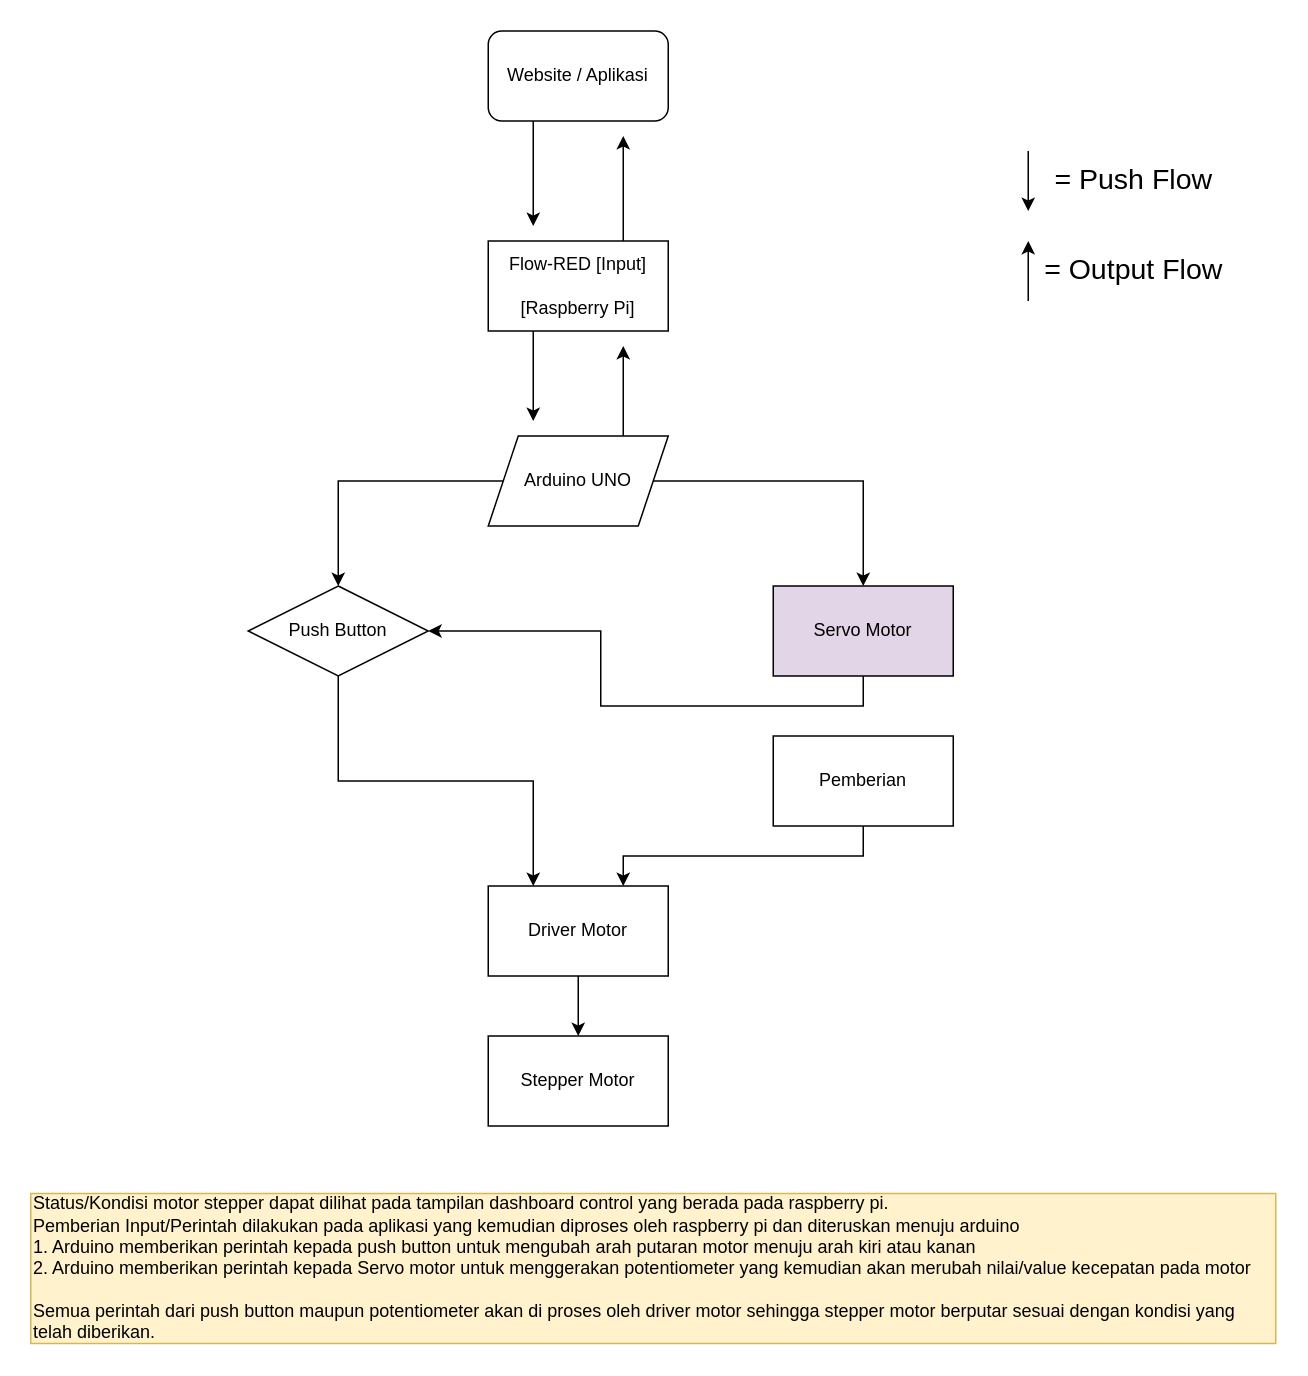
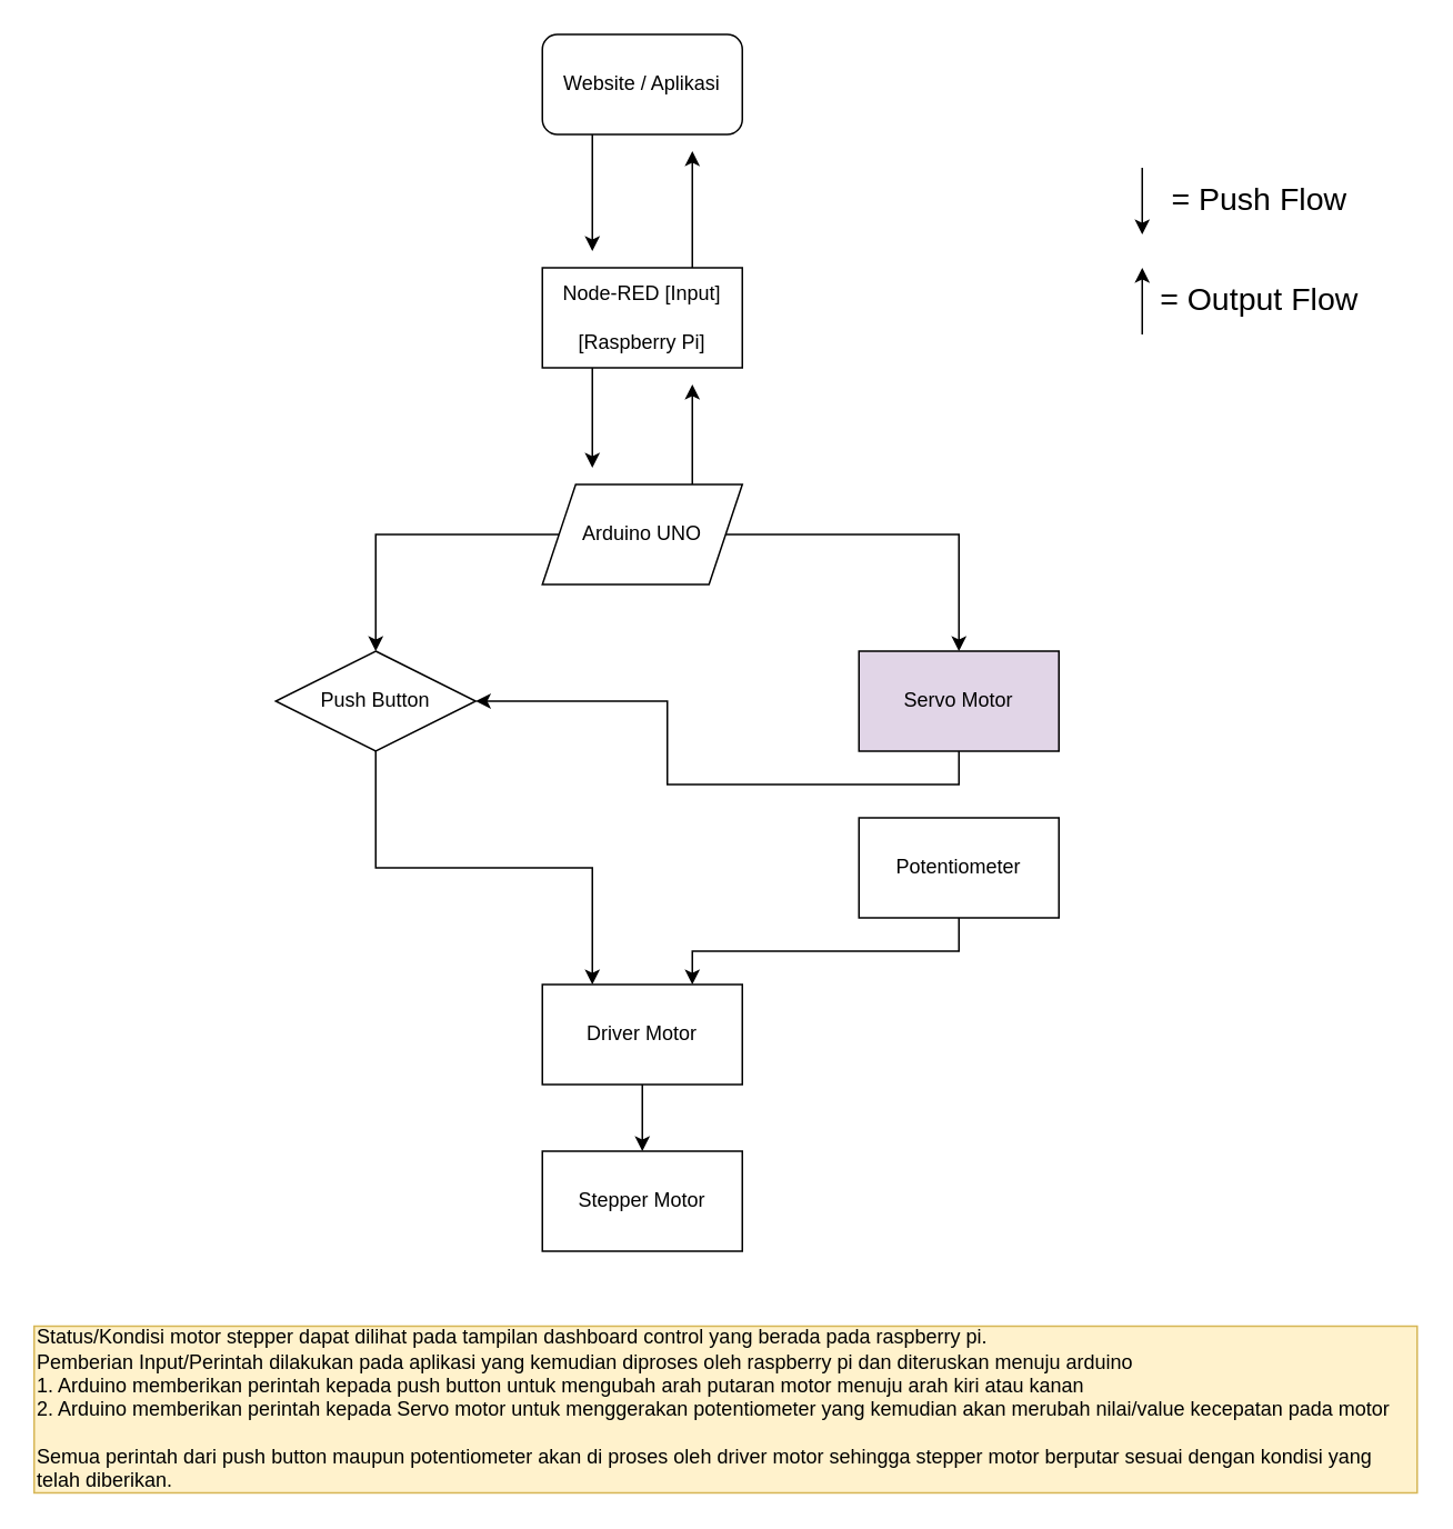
  <mxCell id="0" />
  <mxCell id="1" parent="0" />
  <mxCell id="2" style="edgeStyle=orthogonalEdgeStyle;rounded=0;orthogonalLoop=1;jettySize=auto;html=1;exitX=0.25;exitY=1;exitDx=0;exitDy=0;" parent="1" source="4" edge="1"><mxGeometry relative="1" as="geometry"><mxPoint x="355" y="280" as="targetPoint" /></mxGeometry></mxCell>
  <mxCell id="3" style="edgeStyle=orthogonalEdgeStyle;rounded=0;orthogonalLoop=1;jettySize=auto;html=1;exitX=0.75;exitY=0;exitDx=0;exitDy=0;" parent="1" source="4" edge="1"><mxGeometry relative="1" as="geometry"><mxPoint x="415" y="90" as="targetPoint" /></mxGeometry></mxCell>
- <mxCell id="4" value="Flow-RED [Input]&lt;br&gt;&lt;br&gt;[Raspberry Pi]" style="rounded=0;whiteSpace=wrap;html=1;" parent="1" vertex="1"><mxGeometry x="325" y="160" width="120" height="60" as="geometry" /></mxCell>
+ <mxCell id="4" value="Node-RED [Input]&lt;br&gt;&lt;br&gt;[Raspberry Pi]" style="rounded=0;whiteSpace=wrap;html=1;" parent="1" vertex="1"><mxGeometry x="325" y="160" width="120" height="60" as="geometry" /></mxCell>
  <mxCell id="5" style="edgeStyle=orthogonalEdgeStyle;rounded=0;orthogonalLoop=1;jettySize=auto;html=1;exitX=0.25;exitY=1;exitDx=0;exitDy=0;" parent="1" source="6" edge="1"><mxGeometry relative="1" as="geometry"><mxPoint x="355" y="150" as="targetPoint" /></mxGeometry></mxCell>
  <mxCell id="6" value="Website / Aplikasi" style="rounded=1;whiteSpace=wrap;html=1;" parent="1" vertex="1"><mxGeometry x="325" y="20" width="120" height="60" as="geometry" /></mxCell>
  <mxCell id="7" value="" style="edgeStyle=orthogonalEdgeStyle;rounded=0;orthogonalLoop=1;jettySize=auto;html=1;entryX=0.5;entryY=0;entryDx=0;entryDy=0;" parent="1" source="10" target="16" edge="1"><mxGeometry relative="1" as="geometry" /></mxCell>
  <mxCell id="8" style="edgeStyle=orthogonalEdgeStyle;rounded=0;orthogonalLoop=1;jettySize=auto;html=1;exitX=1;exitY=0.5;exitDx=0;exitDy=0;" parent="1" source="10" target="12" edge="1"><mxGeometry relative="1" as="geometry" /></mxCell>
  <mxCell id="9" style="edgeStyle=orthogonalEdgeStyle;rounded=0;orthogonalLoop=1;jettySize=auto;html=1;exitX=0.75;exitY=0;exitDx=0;exitDy=0;" parent="1" source="10" edge="1"><mxGeometry relative="1" as="geometry"><mxPoint x="415" y="230" as="targetPoint" /></mxGeometry></mxCell>
  <mxCell id="10" value="Arduino UNO" style="shape=parallelogram;perimeter=parallelogramPerimeter;whiteSpace=wrap;html=1;fixedSize=1;rounded=0;" parent="1" vertex="1"><mxGeometry x="325" y="290" width="120" height="60" as="geometry" /></mxCell>
  <mxCell id="11" style="edgeStyle=orthogonalEdgeStyle;rounded=0;orthogonalLoop=1;jettySize=auto;html=1;exitX=0.5;exitY=1;exitDx=0;exitDy=0;" parent="1" source="12" target="16" edge="1"><mxGeometry relative="1" as="geometry"><mxPoint x="575" y="480" as="targetPoint" /></mxGeometry></mxCell>
  <mxCell id="12" value="Servo Motor" style="rounded=0;whiteSpace=wrap;html=1;fillColor=#e1d5e7;" parent="1" vertex="1"><mxGeometry x="515" y="390" width="120" height="60" as="geometry" /></mxCell>
  <mxCell id="13" style="edgeStyle=orthogonalEdgeStyle;rounded=0;orthogonalLoop=1;jettySize=auto;html=1;exitX=0.5;exitY=1;exitDx=0;exitDy=0;entryX=0.75;entryY=0;entryDx=0;entryDy=0;" parent="1" source="14" target="18" edge="1"><mxGeometry relative="1" as="geometry" /></mxCell>
- <mxCell id="14" value="Pemberian" style="rounded=0;whiteSpace=wrap;html=1;" parent="1" vertex="1"><mxGeometry x="515" y="490" width="120" height="60" as="geometry" /></mxCell>
+ <mxCell id="14" value="Potentiometer" style="rounded=0;whiteSpace=wrap;html=1;" parent="1" vertex="1"><mxGeometry x="515" y="490" width="120" height="60" as="geometry" /></mxCell>
  <mxCell id="15" style="edgeStyle=orthogonalEdgeStyle;rounded=0;orthogonalLoop=1;jettySize=auto;html=1;exitX=0.5;exitY=1;exitDx=0;exitDy=0;entryX=0.25;entryY=0;entryDx=0;entryDy=0;" parent="1" source="16" target="18" edge="1"><mxGeometry relative="1" as="geometry" /></mxCell>
  <mxCell id="16" value="Push Button" style="rhombus;whiteSpace=wrap;html=1;" parent="1" vertex="1"><mxGeometry x="165" y="390" width="120" height="60" as="geometry" /></mxCell>
  <mxCell id="17" style="edgeStyle=orthogonalEdgeStyle;rounded=0;orthogonalLoop=1;jettySize=auto;html=1;exitX=0.5;exitY=1;exitDx=0;exitDy=0;entryX=0.5;entryY=0;entryDx=0;entryDy=0;" parent="1" source="18" target="19" edge="1"><mxGeometry relative="1" as="geometry" /></mxCell>
  <mxCell id="18" value="Driver Motor" style="rounded=0;whiteSpace=wrap;html=1;" parent="1" vertex="1"><mxGeometry x="325" y="590" width="120" height="60" as="geometry" /></mxCell>
  <mxCell id="19" value="Stepper Motor" style="rounded=0;whiteSpace=wrap;html=1;" parent="1" vertex="1"><mxGeometry x="325" y="690" width="120" height="60" as="geometry" /></mxCell>
  <mxCell id="20" value="" style="endArrow=classic;html=1;" parent="1" edge="1"><mxGeometry width="50" height="50" relative="1" as="geometry"><mxPoint x="685" y="100" as="sourcePoint" /><mxPoint x="685" y="140" as="targetPoint" /></mxGeometry></mxCell>
  <mxCell id="21" value="&lt;font style=&quot;font-size: 19px&quot;&gt;= Push Flow&lt;/font&gt;" style="text;html=1;align=center;verticalAlign=middle;resizable=0;points=[];autosize=1;" parent="1" vertex="1"><mxGeometry x="695" y="110" width="120" height="20" as="geometry" /></mxCell>
  <mxCell id="22" value="" style="endArrow=classic;html=1;" parent="1" edge="1"><mxGeometry width="50" height="50" relative="1" as="geometry"><mxPoint x="685" y="200" as="sourcePoint" /><mxPoint x="685" y="160" as="targetPoint" /></mxGeometry></mxCell>
  <mxCell id="23" value="&lt;font style=&quot;font-size: 19px&quot;&gt;= Output Flow&lt;/font&gt;" style="text;html=1;align=center;verticalAlign=middle;resizable=0;points=[];autosize=1;" parent="1" vertex="1"><mxGeometry x="690" y="170" width="130" height="20" as="geometry" /></mxCell>
  <mxCell id="24" value="&lt;div style=&quot;text-align: justify&quot;&gt;Status/Kondisi motor stepper dapat dilihat pada tampilan dashboard control yang berada pada raspberry pi.&lt;/div&gt;&lt;div style=&quot;text-align: justify&quot;&gt;Pemberian Input/Perintah dilakukan pada aplikasi yang kemudian diproses oleh raspberry pi dan diteruskan menuju arduino&lt;br&gt;1. Arduino memberikan perintah kepada push button untuk mengubah arah putaran motor menuju arah kiri atau kanan&lt;br&gt;2. Arduino memberikan perintah kepada Servo motor untuk menggerakan potentiometer yang kemudian akan merubah nilai/value kecepatan pada motor&lt;br&gt;&lt;br&gt;Semua perintah dari push button maupun potentiometer akan di proses oleh driver motor sehingga stepper motor berputar sesuai dengan kondisi yang&lt;/div&gt;&lt;div style=&quot;text-align: justify&quot;&gt;telah diberikan.&amp;nbsp;&lt;/div&gt;" style="text;html=1;align=left;verticalAlign=middle;resizable=0;points=[];autosize=1;fillColor=#fff2cc;strokeColor=#d6b656;" vertex="1" parent="1"><mxGeometry x="20" y="795" width="830" height="100" as="geometry" /></mxCell>
